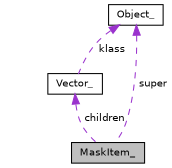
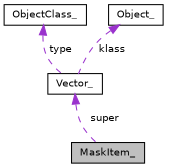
  digraph {
    node [color=black fillcolor=white fontname=Helvetica fontsize=10 shape=record style=filled]
    edge [color=darkorchid3 dir=back fontname=Helvetica fontsize=10 labelfontname=Helvetica labelfontsize=10 style=dashed]
    n1 [fillcolor=grey75 fontcolor=black height=0.2 label=MaskItem_ width=0.4]
    n2 [height=0.2 label=Vector_ width=0.4]
+   n3 [height=0.2 label=ObjectClass_ width=0.4]
    n4 [height=0.2 label=Object_ width=0.4]
-   n2 -> n1 [label=" children"]
-   n4 -> n1 [label=" super"]
+   n2 -> n1 [label=" super"]
+   n3 -> n2 [label=" type"]
    n4 -> n2 [label=" klass"]
  }
